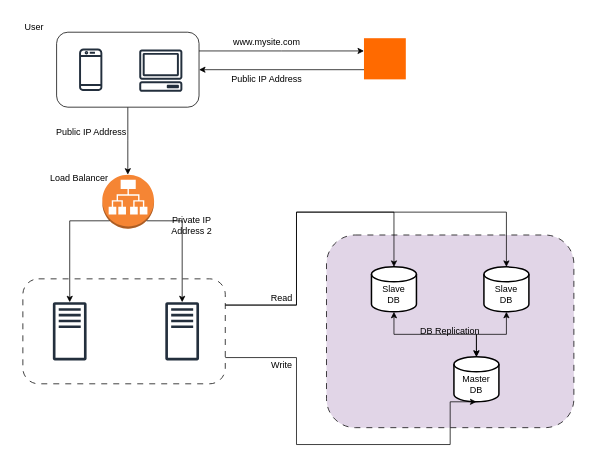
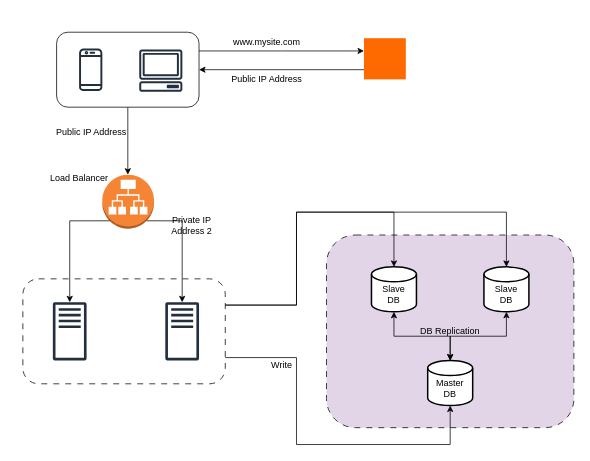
  <mxCell id="0" />
  <mxCell id="1" parent="0" />
  <mxCell id="2" style="edgeStyle=orthogonalEdgeStyle;rounded=0;orthogonalLoop=1;jettySize=auto;html=1;exitX=1;exitY=0.25;exitDx=0;exitDy=0;" edge="1" parent="1" source="4"><mxGeometry relative="1" as="geometry"><mxPoint x="485" y="67" as="targetPoint" /></mxGeometry></mxCell>
  <mxCell id="3" style="edgeStyle=orthogonalEdgeStyle;rounded=0;orthogonalLoop=1;jettySize=auto;html=1;exitX=0.5;exitY=1;exitDx=0;exitDy=0;" edge="1" parent="1" source="4"><mxGeometry relative="1" as="geometry"><mxPoint x="170" y="232" as="targetPoint" /></mxGeometry></mxCell>
  <mxCell id="4" value="" style="rounded=1;whiteSpace=wrap;html=1;" vertex="1" parent="1"><mxGeometry x="75" y="42" width="190" height="100" as="geometry" /></mxCell>
  <mxCell id="5" value="" style="sketch=0;outlineConnect=0;fontColor=#232F3E;gradientColor=none;fillColor=#232F3D;strokeColor=none;dashed=0;verticalLabelPosition=bottom;verticalAlign=top;align=center;html=1;fontSize=12;fontStyle=0;aspect=fixed;pointerEvents=1;shape=mxgraph.aws4.mobile_client;" vertex="1" parent="1"><mxGeometry x="105" y="62.5" width="31.01" height="59" as="geometry" /></mxCell>
  <mxCell id="6" value="" style="sketch=0;outlineConnect=0;fontColor=#232F3E;gradientColor=none;fillColor=#232F3D;strokeColor=none;dashed=0;verticalLabelPosition=bottom;verticalAlign=top;align=center;html=1;fontSize=12;fontStyle=0;aspect=fixed;pointerEvents=1;shape=mxgraph.aws4.client;" vertex="1" parent="1"><mxGeometry x="185" y="64.99" width="58" height="56.51" as="geometry" /></mxCell>
- <mxCell id="7" value="User" style="text;html=1;align=center;verticalAlign=middle;resizable=0;points=[];autosize=1;strokeColor=none;fillColor=none;" vertex="1" parent="1"><mxGeometry x="20" y="20" width="50" height="30" as="geometry" /></mxCell>
  <mxCell id="8" value="" style="points=[];aspect=fixed;html=1;align=center;shadow=0;dashed=0;fillColor=#FF6A00;strokeColor=none;shape=mxgraph.alibaba_cloud.dns_domain_name_system;" vertex="1" parent="1"><mxGeometry x="485" y="50" width="55.8" height="54.9" as="geometry" /></mxCell>
  <mxCell id="9" style="edgeStyle=orthogonalEdgeStyle;rounded=0;orthogonalLoop=1;jettySize=auto;html=1;exitX=1;exitY=0.5;exitDx=0;exitDy=0;entryX=0;entryY=0.765;entryDx=0;entryDy=0;entryPerimeter=0;endArrow=none;startFill=1;startArrow=classic;" edge="1" parent="1" source="4" target="8"><mxGeometry relative="1" as="geometry" /></mxCell>
  <mxCell id="10" value="www.mysite.com" style="text;html=1;align=center;verticalAlign=middle;resizable=0;points=[];autosize=1;strokeColor=none;fillColor=none;" vertex="1" parent="1"><mxGeometry x="300" y="40" width="110" height="30" as="geometry" /></mxCell>
  <mxCell id="11" value="Public IP Address" style="text;html=1;align=center;verticalAlign=middle;resizable=0;points=[];autosize=1;strokeColor=none;fillColor=none;" vertex="1" parent="1"><mxGeometry x="295" y="90" width="120" height="30" as="geometry" /></mxCell>
  <mxCell id="12" value="" style="outlineConnect=0;dashed=0;verticalLabelPosition=bottom;verticalAlign=top;align=center;html=1;shape=mxgraph.aws3.application_load_balancer;fillColor=#F58534;gradientColor=none;" vertex="1" parent="1"><mxGeometry x="136" y="232" width="69" height="72" as="geometry" /></mxCell>
  <mxCell id="13" value="Load Balancer" style="text;html=1;align=center;verticalAlign=middle;resizable=0;points=[];autosize=1;strokeColor=none;fillColor=none;" vertex="1" parent="1"><mxGeometry x="55" y="222" width="100" height="30" as="geometry" /></mxCell>
  <mxCell id="14" value="Public IP Address" style="text;html=1;align=center;verticalAlign=middle;resizable=0;points=[];autosize=1;strokeColor=none;fillColor=none;" vertex="1" parent="1"><mxGeometry x="60.5" y="160" width="120" height="30" as="geometry" /></mxCell>
  <mxCell id="15" value="" style="rounded=1;whiteSpace=wrap;html=1;dashed=1;dashPattern=8 8;" vertex="1" parent="1"><mxGeometry x="30" y="371" width="270" height="140" as="geometry" /></mxCell>
  <mxCell id="16" value="" style="sketch=0;outlineConnect=0;fontColor=#232F3E;gradientColor=none;fillColor=#232F3D;strokeColor=none;dashed=0;verticalLabelPosition=bottom;verticalAlign=top;align=center;html=1;fontSize=12;fontStyle=0;aspect=fixed;pointerEvents=1;shape=mxgraph.aws4.traditional_server;" vertex="1" parent="1"><mxGeometry x="70" y="402" width="45" height="78" as="geometry" /></mxCell>
  <mxCell id="17" value="" style="sketch=0;outlineConnect=0;fontColor=#232F3E;gradientColor=none;fillColor=#232F3D;strokeColor=none;dashed=0;verticalLabelPosition=bottom;verticalAlign=top;align=center;html=1;fontSize=12;fontStyle=0;aspect=fixed;pointerEvents=1;shape=mxgraph.aws4.traditional_server;" vertex="1" parent="1"><mxGeometry x="220" y="402" width="45" height="78" as="geometry" /></mxCell>
  <mxCell id="18" style="edgeStyle=orthogonalEdgeStyle;rounded=0;orthogonalLoop=1;jettySize=auto;html=1;exitX=0.145;exitY=0.855;exitDx=0;exitDy=0;exitPerimeter=0;" edge="1" parent="1" source="12" target="16"><mxGeometry relative="1" as="geometry" /></mxCell>
  <mxCell id="19" style="edgeStyle=orthogonalEdgeStyle;rounded=0;orthogonalLoop=1;jettySize=auto;html=1;exitX=0.855;exitY=0.855;exitDx=0;exitDy=0;exitPerimeter=0;" edge="1" parent="1" source="12" target="17"><mxGeometry relative="1" as="geometry" /></mxCell>
  <mxCell id="20" value="Private IP &lt;br&gt;Address 2" style="text;html=1;align=center;verticalAlign=middle;resizable=0;points=[];autosize=1;strokeColor=none;fillColor=none;" vertex="1" parent="1"><mxGeometry x="215" y="280" width="80" height="40" as="geometry" /></mxCell>
  <mxCell id="21" value="DB Replication" style="rounded=1;whiteSpace=wrap;html=1;dashed=1;dashPattern=8 8;fillColor=#e1d5e7;" vertex="1" parent="1"><mxGeometry x="435" y="312.5" width="330" height="257" as="geometry" /></mxCell>
  <mxCell id="22" style="edgeStyle=orthogonalEdgeStyle;rounded=0;orthogonalLoop=1;jettySize=auto;html=1;exitX=0.5;exitY=1;exitDx=0;exitDy=0;exitPerimeter=0;startArrow=classic;startFill=1;" edge="1" parent="1" source="23" target="25"><mxGeometry relative="1" as="geometry" /></mxCell>
  <mxCell id="23" value="&lt;br&gt;Slave&lt;br&gt;DB" style="strokeWidth=2;html=1;shape=mxgraph.flowchart.database;whiteSpace=wrap;" vertex="1" parent="1"><mxGeometry x="495" y="355" width="60" height="60" as="geometry" /></mxCell>
  <mxCell id="24" value="&lt;br&gt;Slave &lt;br&gt;DB" style="strokeWidth=2;html=1;shape=mxgraph.flowchart.database;whiteSpace=wrap;" vertex="1" parent="1"><mxGeometry x="645" y="355" width="60" height="60" as="geometry" /></mxCell>
- <mxCell id="25" value="&lt;br&gt;Master &lt;br&gt;DB" style="strokeWidth=2;html=1;shape=mxgraph.flowchart.database;whiteSpace=wrap;" vertex="1" parent="1"><mxGeometry x="605" y="475" width="60" height="60" as="geometry" /></mxCell>
+ <mxCell id="25" value="&lt;br&gt;Master &lt;br&gt;DB" style="strokeWidth=2;html=1;shape=mxgraph.flowchart.database;whiteSpace=wrap;" vertex="1" parent="1"><mxGeometry x="570" y="480" width="60" height="60" as="geometry" /></mxCell>
  <mxCell id="26" style="edgeStyle=orthogonalEdgeStyle;rounded=0;orthogonalLoop=1;jettySize=auto;html=1;exitX=1;exitY=0.25;exitDx=0;exitDy=0;entryX=0.5;entryY=0;entryDx=0;entryDy=0;entryPerimeter=0;" edge="1" parent="1" source="15" target="23"><mxGeometry relative="1" as="geometry"><Array as="points"><mxPoint x="395" y="406" /><mxPoint x="395" y="282" /><mxPoint x="525" y="282" /></Array></mxGeometry></mxCell>
  <mxCell id="27" style="edgeStyle=orthogonalEdgeStyle;rounded=0;orthogonalLoop=1;jettySize=auto;html=1;exitX=1;exitY=0.25;exitDx=0;exitDy=0;entryX=0.5;entryY=0;entryDx=0;entryDy=0;entryPerimeter=0;" edge="1" parent="1" source="15" target="24"><mxGeometry relative="1" as="geometry"><Array as="points"><mxPoint x="395" y="406" /><mxPoint x="395" y="282" /><mxPoint x="675" y="282" /></Array></mxGeometry></mxCell>
- <mxCell id="28" value="Read" style="text;html=1;align=center;verticalAlign=middle;resizable=0;points=[];autosize=1;strokeColor=none;fillColor=none;" vertex="1" parent="1"><mxGeometry x="350" y="382" width="50" height="30" as="geometry" /></mxCell>
  <mxCell id="29" style="edgeStyle=orthogonalEdgeStyle;rounded=0;orthogonalLoop=1;jettySize=auto;html=1;exitX=1;exitY=0.75;exitDx=0;exitDy=0;entryX=0.5;entryY=1;entryDx=0;entryDy=0;entryPerimeter=0;" edge="1" parent="1" source="15" target="25"><mxGeometry relative="1" as="geometry"><Array as="points"><mxPoint x="395" y="476" /><mxPoint x="395" y="592" /><mxPoint x="600" y="592" /></Array></mxGeometry></mxCell>
  <mxCell id="30" value="Write" style="text;html=1;align=center;verticalAlign=middle;resizable=0;points=[];autosize=1;strokeColor=none;fillColor=none;" vertex="1" parent="1"><mxGeometry x="350" y="472" width="50" height="30" as="geometry" /></mxCell>
  <mxCell id="31" style="edgeStyle=orthogonalEdgeStyle;rounded=0;orthogonalLoop=1;jettySize=auto;html=1;exitX=0.5;exitY=1;exitDx=0;exitDy=0;exitPerimeter=0;entryX=0.5;entryY=0;entryDx=0;entryDy=0;entryPerimeter=0;startArrow=classic;startFill=1;" edge="1" parent="1" source="24" target="25"><mxGeometry relative="1" as="geometry" /></mxCell>
